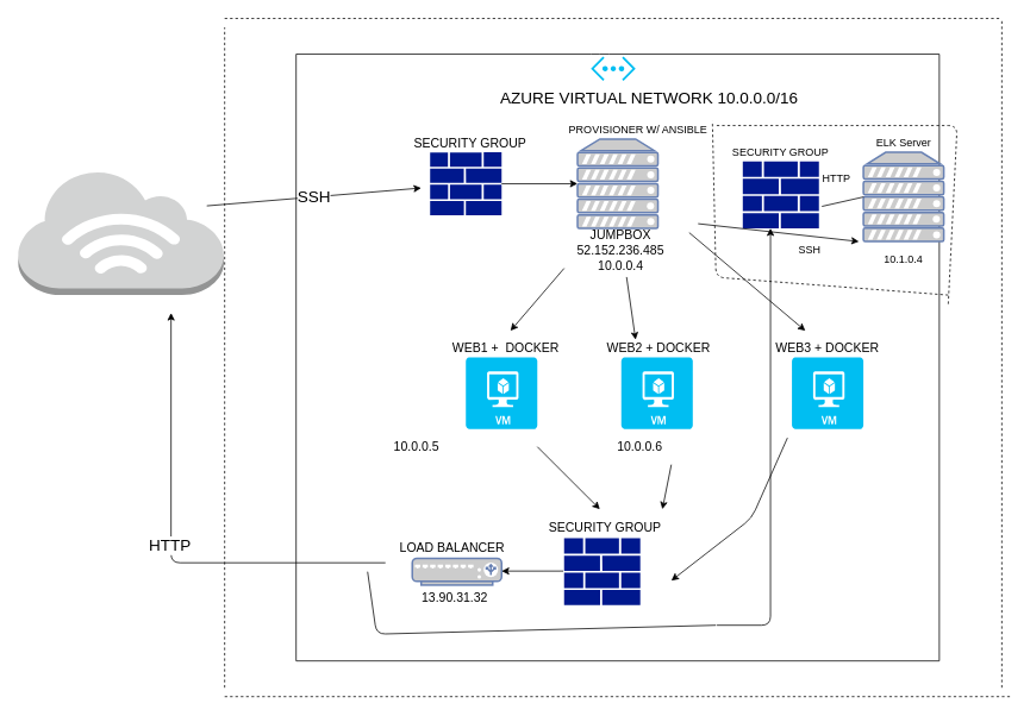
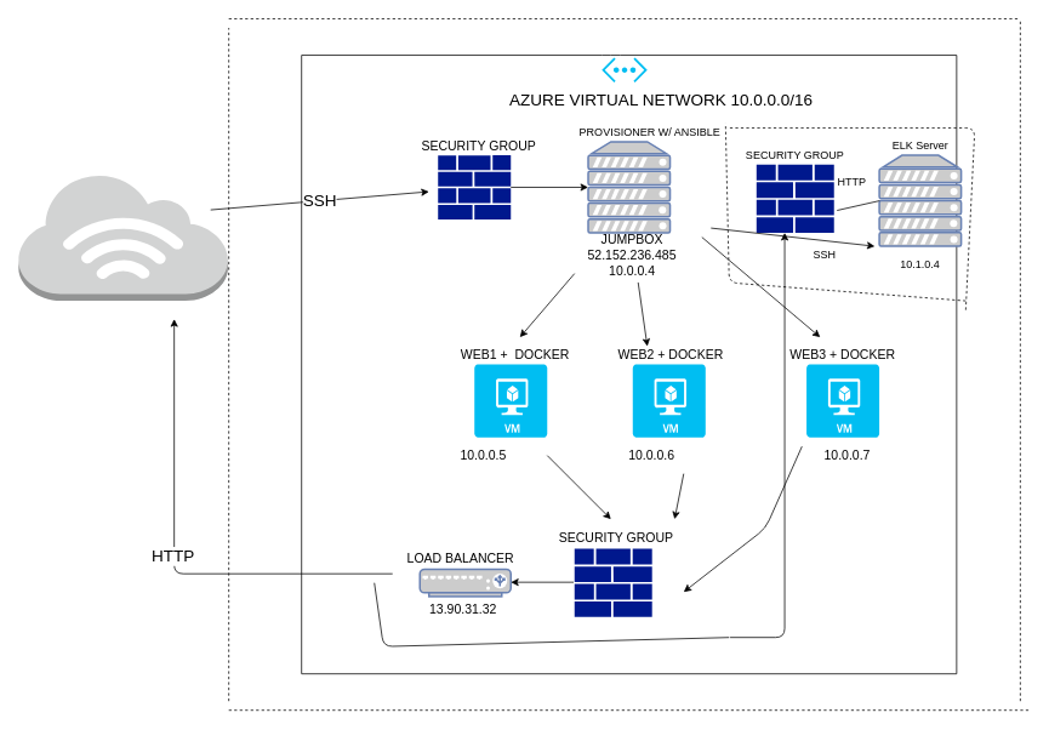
  <mxCell id="0" />
  <mxCell id="1" parent="0" />
  <mxCell id="2" value="" style="verticalLabelPosition=bottom;html=1;verticalAlign=top;align=center;strokeColor=none;fillColor=#00BEF2;shape=mxgraph.azure.virtual_machine;" parent="1" vertex="1"><mxGeometry x="521" y="400" width="80" height="80" as="geometry" /></mxCell>
  <mxCell id="3" value="" style="verticalLabelPosition=bottom;html=1;verticalAlign=top;align=center;strokeColor=none;fillColor=#00BEF2;shape=mxgraph.azure.virtual_machine;" parent="1" vertex="1"><mxGeometry x="695" y="400" width="80" height="80" as="geometry" /></mxCell>
  <mxCell id="4" value="" style="verticalLabelPosition=bottom;html=1;verticalAlign=top;align=center;strokeColor=none;fillColor=#00BEF2;shape=mxgraph.azure.virtual_machine;" parent="1" vertex="1"><mxGeometry x="886" y="400" width="80" height="80" as="geometry" /></mxCell>
  <mxCell id="5" value="" style="verticalLabelPosition=bottom;html=1;verticalAlign=top;align=center;strokeColor=none;fillColor=#00BEF2;shape=mxgraph.azure.virtual_network;pointerEvents=1;" parent="1" vertex="1"><mxGeometry x="661" y="62.5" width="50" height="27.5" as="geometry" /></mxCell>
  <mxCell id="6" value="&lt;font style=&quot;font-size: 18px&quot;&gt;AZURE VIRTUAL NETWORK 10.0.0.0/16&lt;/font&gt;" style="text;html=1;align=center;verticalAlign=middle;resizable=0;points=[];autosize=1;" parent="1" vertex="1"><mxGeometry x="551" y="100" width="350" height="20" as="geometry" /></mxCell>
  <mxCell id="7" value="&lt;font style=&quot;font-size: 14px&quot;&gt;WEB1 +&amp;nbsp; DOCKER&lt;/font&gt;" style="text;html=1;strokeColor=none;fillColor=none;align=center;verticalAlign=middle;whiteSpace=wrap;rounded=0;" parent="1" vertex="1"><mxGeometry x="491" y="380" width="150" height="20" as="geometry" /></mxCell>
  <mxCell id="8" value="&lt;font style=&quot;font-size: 14px&quot;&gt;WEB2 + DOCKER&lt;/font&gt;" style="text;html=1;strokeColor=none;fillColor=none;align=center;verticalAlign=middle;whiteSpace=wrap;rounded=0;" parent="1" vertex="1"><mxGeometry x="672" y="380" width="130" height="20" as="geometry" /></mxCell>
  <mxCell id="9" value="&lt;font style=&quot;font-size: 14px&quot;&gt;WEB3 + DOCKER&lt;/font&gt;" style="text;html=1;strokeColor=none;fillColor=none;align=center;verticalAlign=middle;whiteSpace=wrap;rounded=0;" parent="1" vertex="1"><mxGeometry x="861" y="380" width="130" height="20" as="geometry" /></mxCell>
- <mxCell id="10" value="&lt;font style=&quot;font-size: 14px&quot;&gt;10.0.0.5&lt;/font&gt;" style="text;html=1;strokeColor=none;fillColor=none;align=center;verticalAlign=middle;whiteSpace=wrap;rounded=0;" parent="1" vertex="1"><mxGeometry x="426" y="490" width="80" height="20" as="geometry" /></mxCell>
+ <mxCell id="10" value="&lt;font style=&quot;font-size: 14px&quot;&gt;10.0.0.5&lt;/font&gt;" style="text;html=1;strokeColor=none;fillColor=none;align=center;verticalAlign=middle;whiteSpace=wrap;rounded=0;" parent="1" vertex="1"><mxGeometry x="491" y="490" width="80" height="20" as="geometry" /></mxCell>
+ <mxCell id="11" value="&lt;font style=&quot;font-size: 14px&quot;&gt;10.0.0.7&lt;/font&gt;" style="text;html=1;strokeColor=none;fillColor=none;align=center;verticalAlign=middle;whiteSpace=wrap;rounded=0;" parent="1" vertex="1"><mxGeometry x="896" y="490" width="70" height="20" as="geometry" /></mxCell>
  <mxCell id="12" value="&lt;font style=&quot;font-size: 14px&quot;&gt;10.0.0.6&lt;/font&gt;" style="text;html=1;strokeColor=none;fillColor=none;align=center;verticalAlign=middle;whiteSpace=wrap;rounded=0;" parent="1" vertex="1"><mxGeometry x="678" y="490" width="76" height="20" as="geometry" /></mxCell>
  <mxCell id="13" value="" style="fontColor=#0066CC;verticalAlign=top;verticalLabelPosition=bottom;labelPosition=center;align=center;html=1;outlineConnect=0;fillColor=#CCCCCC;strokeColor=#6881B3;gradientColor=none;gradientDirection=north;strokeWidth=2;shape=mxgraph.networks.server;" parent="1" vertex="1"><mxGeometry x="646" y="155.2" width="90" height="100" as="geometry" /></mxCell>
  <mxCell id="14" value="&lt;font style=&quot;font-size: 14px&quot;&gt;JUMPBOX&lt;br&gt;&lt;span style=&quot;font-family: &amp;#34;az_ea_font&amp;#34; , &amp;#34;segoe ui&amp;#34; , &amp;#34;az_font&amp;#34; , , , , &amp;#34;roboto&amp;#34; , &amp;#34;oxygen&amp;#34; , &amp;#34;ubuntu&amp;#34; , &amp;#34;cantarell&amp;#34; , &amp;#34;open sans&amp;#34; , &amp;#34;helvetica neue&amp;#34; , sans-serif ; background-color: rgb(255 , 255 , 255)&quot;&gt;52.152.236.485&lt;br&gt;&lt;/span&gt;10.0.0.4&lt;/font&gt;" style="text;html=1;strokeColor=none;fillColor=none;align=center;verticalAlign=middle;whiteSpace=wrap;rounded=0;" parent="1" vertex="1"><mxGeometry x="587" y="270" width="215" height="20" as="geometry" /></mxCell>
  <mxCell id="15" value="" style="edgeStyle=orthogonalEdgeStyle;rounded=0;orthogonalLoop=1;jettySize=auto;html=1;" parent="1" source="16" target="13" edge="1"><mxGeometry relative="1" as="geometry"><mxPoint x="714" y="180" as="targetPoint" /></mxGeometry></mxCell>
  <mxCell id="16" value="" style="aspect=fixed;pointerEvents=1;shadow=0;dashed=0;html=1;strokeColor=none;labelPosition=center;verticalLabelPosition=bottom;verticalAlign=top;align=center;fillColor=#00188D;shape=mxgraph.mscae.enterprise.firewall" parent="1" vertex="1"><mxGeometry x="481" y="170" width="80" height="70.4" as="geometry" /></mxCell>
  <mxCell id="17" value="&lt;font style=&quot;font-size: 14px&quot;&gt;SECURITY GROUP&lt;/font&gt;" style="text;html=1;strokeColor=none;fillColor=none;align=center;verticalAlign=middle;whiteSpace=wrap;rounded=0;" parent="1" vertex="1"><mxGeometry x="401" y="150" width="250" height="20" as="geometry" /></mxCell>
  <mxCell id="18" value="" style="fontColor=#0066CC;verticalAlign=top;verticalLabelPosition=bottom;labelPosition=center;align=center;html=1;outlineConnect=0;fillColor=#CCCCCC;strokeColor=#6881B3;gradientColor=none;gradientDirection=north;strokeWidth=2;shape=mxgraph.networks.load_balancer;" parent="1" vertex="1"><mxGeometry x="461" y="625" width="100" height="30" as="geometry" /></mxCell>
  <mxCell id="19" value="" style="aspect=fixed;pointerEvents=1;shadow=0;dashed=0;html=1;strokeColor=none;labelPosition=center;verticalLabelPosition=bottom;verticalAlign=top;align=center;fillColor=#00188D;shape=mxgraph.mscae.enterprise.firewall" parent="1" vertex="1"><mxGeometry x="631" y="602.5" width="85.23" height="75" as="geometry" /></mxCell>
  <mxCell id="20" value="&lt;font style=&quot;font-size: 14px&quot;&gt;LOAD BALANCER&lt;/font&gt;" style="text;html=1;strokeColor=none;fillColor=none;align=center;verticalAlign=middle;whiteSpace=wrap;rounded=0;" parent="1" vertex="1"><mxGeometry x="441" y="602.5" width="130" height="20" as="geometry" /></mxCell>
  <mxCell id="21" value="&lt;span style=&quot;font-family: &amp;#34;az_ea_font&amp;#34; , &amp;#34;segoe ui&amp;#34; , &amp;#34;az_font&amp;#34; , , , , &amp;#34;roboto&amp;#34; , &amp;#34;oxygen&amp;#34; , &amp;#34;ubuntu&amp;#34; , &amp;#34;cantarell&amp;#34; , &amp;#34;open sans&amp;#34; , &amp;#34;helvetica neue&amp;#34; , sans-serif ; background-color: rgb(255 , 255 , 255)&quot;&gt;&lt;font style=&quot;font-size: 14px&quot;&gt;13.90.31.32&lt;/font&gt;&lt;/span&gt;&lt;span style=&quot;font-family: &amp;#34;az_ea_font&amp;#34; , &amp;#34;segoe ui&amp;#34; , &amp;#34;az_font&amp;#34; , , , , &amp;#34;roboto&amp;#34; , &amp;#34;oxygen&amp;#34; , &amp;#34;ubuntu&amp;#34; , &amp;#34;cantarell&amp;#34; , &amp;#34;open sans&amp;#34; , &amp;#34;helvetica neue&amp;#34; , sans-serif ; font-size: 16px ; background-color: rgb(255 , 255 , 255)&quot;&gt;&amp;nbsp;&lt;/span&gt;" style="text;html=1;strokeColor=none;fillColor=none;align=center;verticalAlign=middle;whiteSpace=wrap;rounded=0;" parent="1" vertex="1"><mxGeometry x="491" y="657.5" width="40" height="20" as="geometry" /></mxCell>
  <mxCell id="22" value="&lt;font style=&quot;font-size: 14px&quot;&gt;SECURITY GROUP&lt;/font&gt;" style="text;html=1;strokeColor=none;fillColor=none;align=center;verticalAlign=middle;whiteSpace=wrap;rounded=0;" parent="1" vertex="1"><mxGeometry x="609" y="580" width="136" height="20" as="geometry" /></mxCell>
  <mxCell id="23" value="" style="outlineConnect=0;dashed=0;verticalLabelPosition=bottom;verticalAlign=top;align=center;html=1;shape=mxgraph.aws3.internet_3;fillColor=#D2D3D3;gradientColor=none;" parent="1" vertex="1"><mxGeometry x="20" y="190" width="230" height="140" as="geometry" /></mxCell>
  <mxCell id="24" value="PROVISIONER W/ ANSIBLE" style="text;html=1;strokeColor=none;fillColor=none;align=center;verticalAlign=middle;whiteSpace=wrap;rounded=0;" parent="1" vertex="1"><mxGeometry x="631" y="135.2" width="166" height="20" as="geometry" /></mxCell>
  <mxCell id="25" value="" style="endArrow=classic;html=1;exitX=0.453;exitY=0.359;exitDx=0;exitDy=0;exitPerimeter=0;" parent="1" edge="1"><mxGeometry width="50" height="50" relative="1" as="geometry"><mxPoint x="700.92" y="309.76" as="sourcePoint" /><mxPoint x="711" y="380" as="targetPoint" /></mxGeometry></mxCell>
  <mxCell id="26" value="" style="endArrow=classic;html=1;" parent="1" edge="1"><mxGeometry width="50" height="50" relative="1" as="geometry"><mxPoint x="771" y="260" as="sourcePoint" /><mxPoint x="901" y="370" as="targetPoint" /></mxGeometry></mxCell>
  <mxCell id="27" value="" style="endArrow=classic;html=1;" parent="1" edge="1"><mxGeometry width="50" height="50" relative="1" as="geometry"><mxPoint x="631" y="300" as="sourcePoint" /><mxPoint x="571" y="370" as="targetPoint" /></mxGeometry></mxCell>
  <mxCell id="28" value="" style="endArrow=classic;html=1;" parent="1" edge="1"><mxGeometry width="50" height="50" relative="1" as="geometry"><mxPoint x="601" as="sourcePoint" y="500" /><mxPoint x="671" y="570" as="targetPoint" /></mxGeometry></mxCell>
  <mxCell id="29" value="" style="endArrow=classic;html=1;" parent="1" edge="1"><mxGeometry width="50" height="50" relative="1" as="geometry"><mxPoint x="751" y="520" as="sourcePoint" /><mxPoint x="741" y="570" as="targetPoint" /></mxGeometry></mxCell>
  <mxCell id="30" value="" style="endArrow=classic;html=1;" parent="1" edge="1"><mxGeometry width="50" height="50" relative="1" as="geometry"><mxPoint x="881" y="490" as="sourcePoint" /><mxPoint x="751" y="650" as="targetPoint" /><Array as="points"><mxPoint x="841" y="580" /></Array></mxGeometry></mxCell>
  <mxCell id="31" value="" style="endArrow=classic;html=1;" parent="1" edge="1"><mxGeometry width="50" height="50" relative="1" as="geometry"><mxPoint x="630" y="639.29" as="sourcePoint" /><mxPoint x="561" y="639.29" as="targetPoint" /></mxGeometry></mxCell>
  <mxCell id="32" value="" style="endArrow=classic;html=1;" parent="1" edge="1"><mxGeometry relative="1" as="geometry"><mxPoint x="431" y="630" as="sourcePoint" /><mxPoint x="191" y="350" as="targetPoint" /><Array as="points"><mxPoint x="191" y="630" /></Array></mxGeometry></mxCell>
  <mxCell id="33" value="&lt;font style=&quot;font-size: 18px&quot;&gt;HTTP&amp;nbsp;&lt;/font&gt;" style="edgeLabel;resizable=0;html=1;align=center;verticalAlign=middle;" parent="32" connectable="0" vertex="1"><mxGeometry relative="1" as="geometry" /></mxCell>
  <mxCell id="34" value="SSH&lt;br&gt;" style="endArrow=classic;html=1;" parent="1" edge="1"><mxGeometry relative="1" as="geometry"><mxPoint x="231" y="230" as="sourcePoint" /><mxPoint x="471" y="210" as="targetPoint" /></mxGeometry></mxCell>
  <mxCell id="35" value="&lt;font style=&quot;font-size: 18px&quot;&gt;SSH&lt;/font&gt;" style="edgeLabel;resizable=0;html=1;align=center;verticalAlign=middle;" parent="34" connectable="0" vertex="1"><mxGeometry relative="1" as="geometry" /></mxCell>
  <mxCell id="36" value="" style="endArrow=none;html=1;" parent="1" edge="1"><mxGeometry width="50" height="50" relative="1" as="geometry"><mxPoint x="1051" y="740" as="sourcePoint" /><mxPoint x="1051" y="60" as="targetPoint" /></mxGeometry></mxCell>
  <mxCell id="37" value="" style="endArrow=none;html=1;" parent="1" edge="1"><mxGeometry width="50" height="50" relative="1" as="geometry"><mxPoint y="740" as="sourcePoint" x="331" /><mxPoint y="60" as="targetPoint" x="331" /></mxGeometry></mxCell>
  <mxCell id="38" value="" style="endArrow=none;html=1;" parent="1" edge="1"><mxGeometry width="50" height="50" relative="1" as="geometry"><mxPoint y="60" as="sourcePoint" x="331" /><mxPoint x="1051" y="60" as="targetPoint" /><Array as="points"><mxPoint x="671" y="60" /></Array></mxGeometry></mxCell>
  <mxCell id="39" value="" style="endArrow=none;html=1;" parent="1" edge="1"><mxGeometry width="50" height="50" relative="1" as="geometry"><mxPoint y="740" as="sourcePoint" x="331" /><mxPoint x="1051" y="740" as="targetPoint" /></mxGeometry></mxCell>
  <mxCell id="40" value="" style="endArrow=none;dashed=1;html=1;" parent="1" edge="1"><mxGeometry width="50" height="50" relative="1" as="geometry"><mxPoint x="251" y="20" as="sourcePoint" /><mxPoint x="1121" y="20" as="targetPoint" /></mxGeometry></mxCell>
  <mxCell id="41" value="" style="endArrow=none;dashed=1;html=1;" parent="1" edge="1"><mxGeometry width="50" height="50" relative="1" as="geometry"><mxPoint x="1121" y="770" as="sourcePoint" /><mxPoint x="1121" y="20" as="targetPoint" /></mxGeometry></mxCell>
  <mxCell id="42" value="" style="endArrow=none;dashed=1;html=1;" parent="1" edge="1"><mxGeometry width="50" height="50" relative="1" as="geometry"><mxPoint x="251" y="780" as="sourcePoint" /><mxPoint x="1131" y="780" as="targetPoint" /></mxGeometry></mxCell>
  <mxCell id="43" value="" style="endArrow=none;dashed=1;html=1;" parent="1" edge="1"><mxGeometry width="50" height="50" relative="1" as="geometry"><mxPoint x="251" y="770" as="sourcePoint" /><mxPoint x="251" y="30" as="targetPoint" /></mxGeometry></mxCell>
  <mxCell id="44" value="" style="fontColor=#0066CC;verticalAlign=top;verticalLabelPosition=bottom;labelPosition=center;align=center;html=1;outlineConnect=0;fillColor=#CCCCCC;strokeColor=#6881B3;gradientColor=none;gradientDirection=north;strokeWidth=2;shape=mxgraph.networks.server;" vertex="1" parent="1"><mxGeometry x="966" y="170" width="90" height="100" as="geometry" /></mxCell>
  <mxCell id="45" value="ELK Server" style="text;html=1;strokeColor=none;fillColor=none;align=center;verticalAlign=middle;whiteSpace=wrap;rounded=0;" vertex="1" parent="1"><mxGeometry x="978.5" y="150" width="65" height="20" as="geometry" /></mxCell>
  <mxCell id="46" value="" style="aspect=fixed;pointerEvents=1;shadow=0;dashed=0;html=1;strokeColor=none;labelPosition=center;verticalLabelPosition=bottom;verticalAlign=top;align=center;fillColor=#00188D;shape=mxgraph.mscae.enterprise.firewall" vertex="1" parent="1"><mxGeometry x="831" y="180.2" width="85.23" height="75" as="geometry" /></mxCell>
  <mxCell id="47" value="SECURITY GROUP" style="text;html=1;strokeColor=none;fillColor=none;align=center;verticalAlign=middle;whiteSpace=wrap;rounded=0;" vertex="1" parent="1"><mxGeometry x="816.12" y="160.2" width="115" height="20" as="geometry" /></mxCell>
  <mxCell id="48" value="" style="endArrow=none;html=1;exitX=1.039;exitY=0.672;exitDx=0;exitDy=0;exitPerimeter=0;" edge="1" parent="1" source="46"><mxGeometry width="50" height="50" relative="1" as="geometry"><mxPoint x="916.23" y="270" as="sourcePoint" /><mxPoint x="966.23" y="220" as="targetPoint" /></mxGeometry></mxCell>
  <mxCell id="49" value="10.1.0.4" style="text;html=1;strokeColor=none;fillColor=none;align=center;verticalAlign=middle;whiteSpace=wrap;rounded=0;" vertex="1" parent="1"><mxGeometry x="971" y="280" width="80" height="20" as="geometry" /></mxCell>
  <mxCell id="50" value="" style="endArrow=classic;html=1;" edge="1" parent="1"><mxGeometry width="50" height="50" relative="1" as="geometry"><mxPoint x="781" y="250" as="sourcePoint" /><mxPoint x="961" y="270" as="targetPoint" /></mxGeometry></mxCell>
  <mxCell id="51" value="SSH" style="text;html=1;strokeColor=none;fillColor=none;align=center;verticalAlign=middle;whiteSpace=wrap;rounded=0;" vertex="1" parent="1"><mxGeometry x="886" y="270" width="40" height="20" as="geometry" /></mxCell>
  <mxCell id="52" value="" style="edgeStyle=segmentEdgeStyle;endArrow=classic;html=1;" edge="1" parent="1"><mxGeometry width="50" height="50" relative="1" as="geometry"><mxPoint x="802" y="700" as="sourcePoint" /><mxPoint x="862" y="255.2" as="targetPoint" /><Array as="points"><mxPoint x="802" y="700" /><mxPoint x="862" y="700" /></Array></mxGeometry></mxCell>
  <mxCell id="53" value="" style="endArrow=none;html=1;" edge="1" parent="1"><mxGeometry width="50" height="50" relative="1" as="geometry"><mxPoint x="411" y="640" as="sourcePoint" /><mxPoint x="801" y="700" as="targetPoint" /><Array as="points"><mxPoint x="421" y="710" /></Array></mxGeometry></mxCell>
  <mxCell id="54" value="HTTP" style="text;html=1;strokeColor=none;fillColor=none;align=center;verticalAlign=middle;whiteSpace=wrap;rounded=0;" vertex="1" parent="1"><mxGeometry x="916.23" y="190" width="40" height="20" as="geometry" /></mxCell>
  <mxCell id="55" value="" style="endArrow=none;dashed=1;html=1;" edge="1" parent="1"><mxGeometry width="50" height="50" relative="1" as="geometry"><mxPoint x="1061" y="330" as="sourcePoint" /><mxPoint x="797" y="135" as="targetPoint" /><Array as="points"><mxPoint x="801" y="310" /></Array></mxGeometry></mxCell>
  <mxCell id="56" value="" style="endArrow=none;dashed=1;html=1;" edge="1" parent="1"><mxGeometry width="50" height="50" relative="1" as="geometry"><mxPoint x="1061" y="340" as="sourcePoint" /><mxPoint x="801" y="140" as="targetPoint" /><Array as="points"><mxPoint x="1071" y="140" /></Array></mxGeometry></mxCell>
